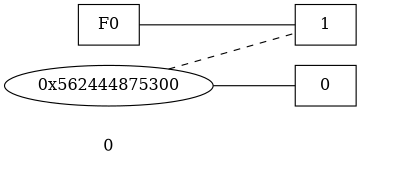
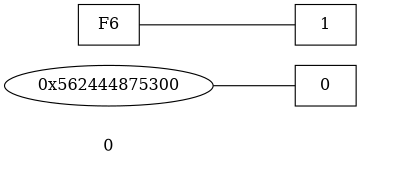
  digraph {
    rankdir=LR
    node [shape=box]
    edge [dir=none]
    "CONST NODES" [shape=plaintext style=invis]
    " 0 " [shape=plaintext]
-   F0
+   F0 [label=F6]
    "0x562444875300" [shape=""]
    n5 [label=0]
    n6 [label=1]
    subgraph sub_1 {
      "CONST NODES"
      " 0 "
    }
    subgraph sub_2 {
      rank=same
      F0
    }
    subgraph sub_3 {
      rank=same
      " 0 "
      "0x562444875300"
    }
    subgraph sub_4 {
      rank=same
      "CONST NODES"
      subgraph sub_5 {
        rank=same
        n5
        n6
      }
    }
    " 0 " -> "CONST NODES" [style=invis]
    F0 -> n6 [style=solid]
    "0x562444875300" -> n5
-   "0x562444875300" -> n6 [style=dashed]
  }
